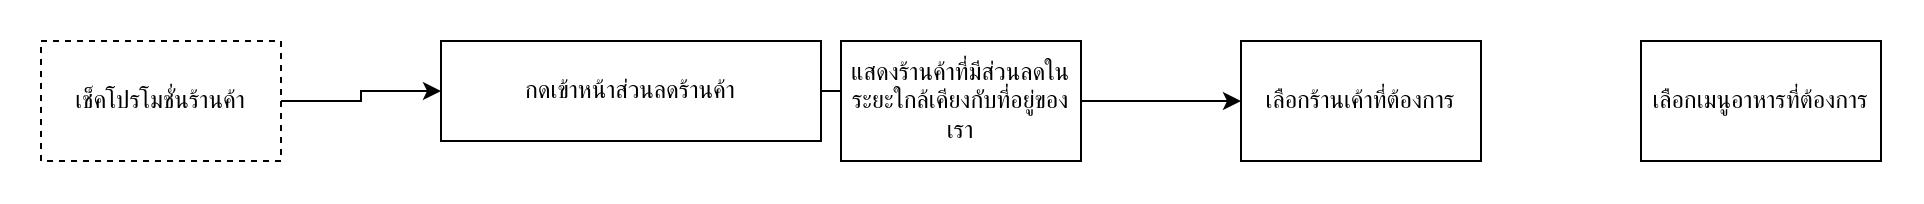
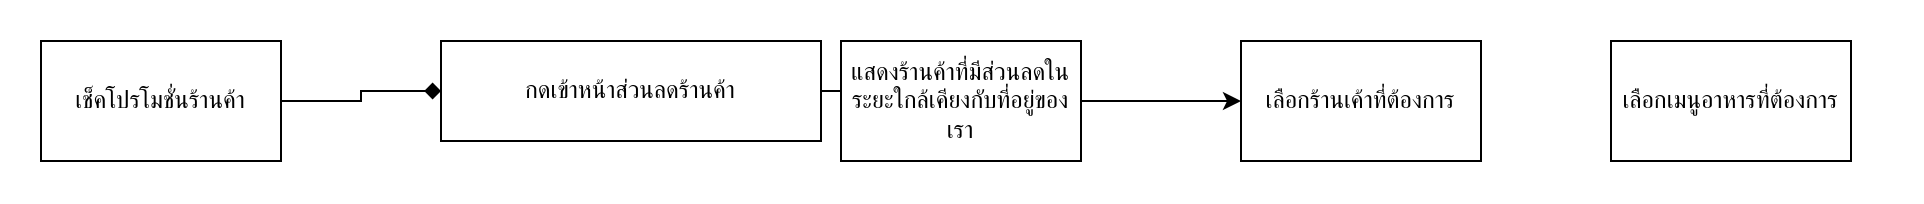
  <mxCell id="0" />
  <mxCell id="1" parent="0" />
- <mxCell id="2" value="" style="edgeStyle=orthogonalEdgeStyle;rounded=0;orthogonalLoop=1;jettySize=auto;html=1;" parent="1" source="3" target="5" edge="1"><mxGeometry relative="1" as="geometry" /></mxCell>
- <mxCell id="3" value="เช็คโปรโมชั่นร้านค้า" style="rounded=0;whiteSpace=wrap;html=1;dashed=1;" parent="1" vertex="1"><mxGeometry x="20" y="20" width="120" height="60" as="geometry" /></mxCell>
+ <mxCell id="2" value="" style="edgeStyle=orthogonalEdgeStyle;rounded=0;orthogonalLoop=1;jettySize=auto;html=1;endArrow=diamond;" parent="1" source="3" target="5" edge="1"><mxGeometry relative="1" as="geometry" /></mxCell>
+ <mxCell id="3" value="เช็คโปรโมชั่นร้านค้า" style="rounded=0;whiteSpace=wrap;html=1;" parent="1" vertex="1"><mxGeometry x="20" y="20" width="120" height="60" as="geometry" /></mxCell>
  <mxCell id="4" value="" style="edgeStyle=orthogonalEdgeStyle;rounded=0;orthogonalLoop=1;jettySize=auto;html=1;" parent="1" source="5" target="7" edge="1"><mxGeometry relative="1" as="geometry" /></mxCell>
  <mxCell id="5" value="กดเข้าหน้าส่วนลดร้านค้า" style="rounded=0;whiteSpace=wrap;html=1;" parent="1" vertex="1"><mxGeometry x="220" y="20" width="190" height="50" as="geometry" /></mxCell>
  <mxCell id="6" value="" style="edgeStyle=orthogonalEdgeStyle;rounded=0;orthogonalLoop=1;jettySize=auto;html=1;" parent="1" source="7" target="8" edge="1"><mxGeometry relative="1" as="geometry" /></mxCell>
  <mxCell id="7" value="แสดงร้านค้าที่มีส่วนลดในระยะใกล้เคียงกับที่อยู่ของเรา" style="rounded=0;whiteSpace=wrap;html=1;" parent="1" vertex="1"><mxGeometry x="420" y="20" width="120" height="60" as="geometry" /></mxCell>
  <mxCell id="8" value="เลือกร้านเค้าที่ต้องการ" style="whiteSpace=wrap;html=1;rounded=0;" parent="1" vertex="1"><mxGeometry x="620" y="20" width="120" height="60" as="geometry" /></mxCell>
- <mxCell id="9" value="เลือกเมนูอาหารที่ต้องการ" style="whiteSpace=wrap;html=1;rounded=0;" parent="1" vertex="1"><mxGeometry x="820" y="20" width="120" height="60" as="geometry" /></mxCell>
+ <mxCell id="9" value="เลือกเมนูอาหารที่ต้องการ" style="whiteSpace=wrap;html=1;rounded=0;" parent="1" vertex="1"><mxGeometry x="805" y="20" width="120" height="60" as="geometry" /></mxCell>
